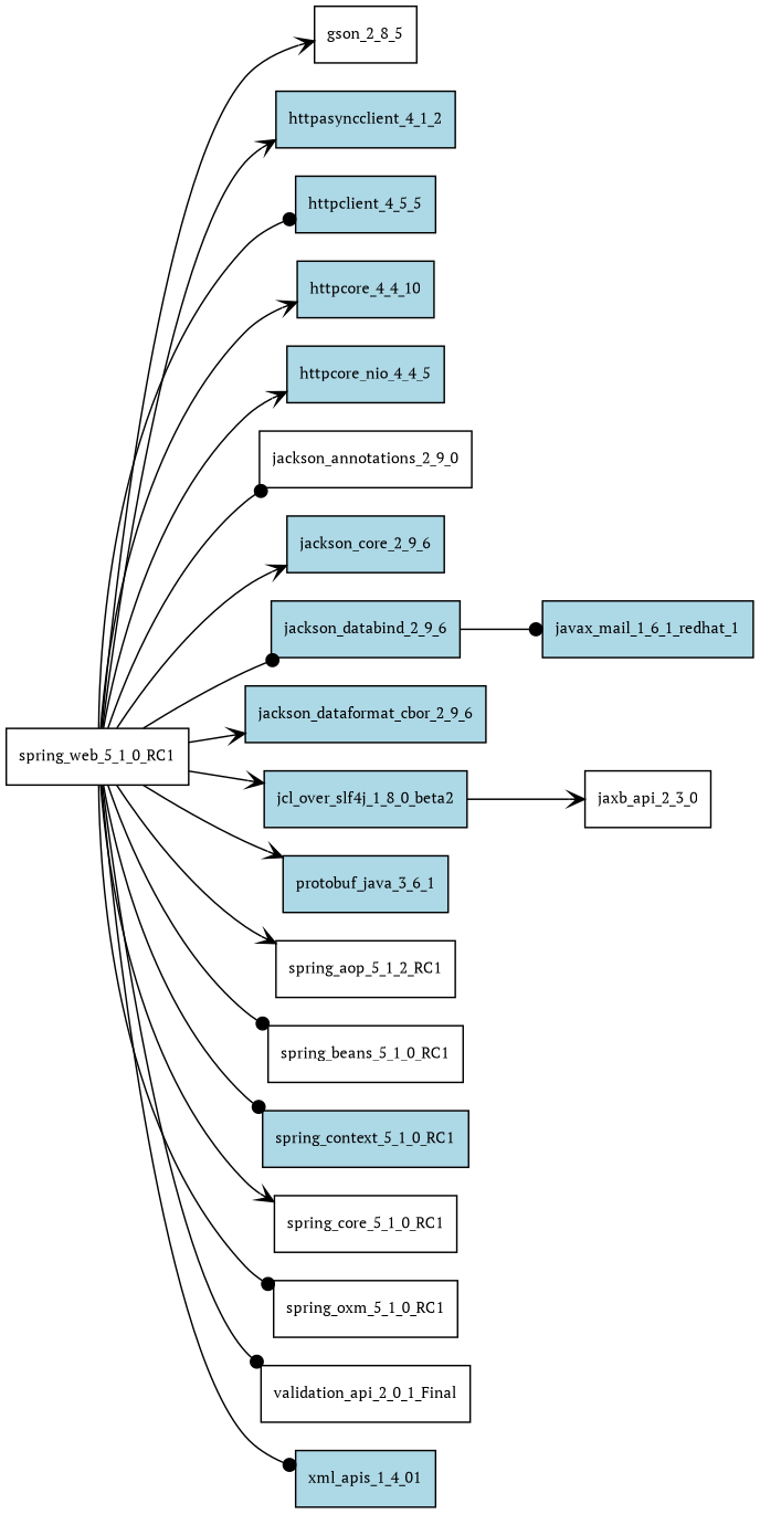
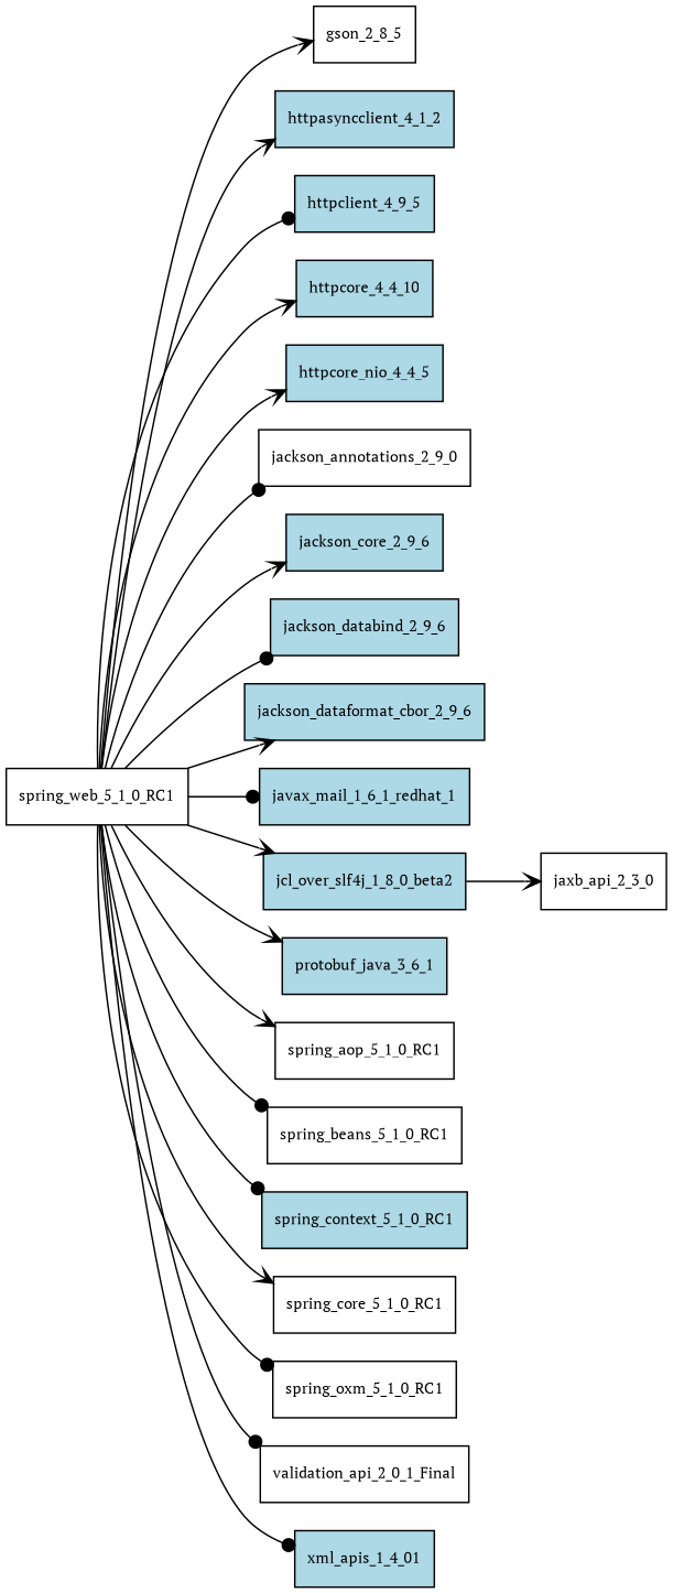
  digraph {
    fontname="PT Serif"
    rankdir=LR
    node [fillcolor=lightblue fontname="PT Serif" fontsize=10.0 shape=box style=filled]
    edge [arrowhead=vee fontname="PT Serif"]
    spring_web_5_1_0_RC1 [fillcolor=white]
    gson_2_8_5 [fillcolor=white]
    httpasyncclient_4_1_2
-   httpclient_4_5_5
+   httpclient_4_5_5 [label=httpclient_4_9_5]
    httpcore_4_4_10
    httpcore_nio_4_4_5
    jackson_annotations_2_9_0 [fillcolor=white]
    jackson_core_2_9_6
    jackson_databind_2_9_6
    jackson_dataformat_cbor_2_9_6
    javax_mail_1_6_1_redhat_1
    jcl_over_slf4j_1_8_0_beta2
    protobuf_java_3_6_1
-   spring_aop_5_1_0_RC1 [fillcolor=white label=spring_aop_5_1_2_RC1]
+   spring_aop_5_1_0_RC1 [fillcolor=white]
    spring_beans_5_1_0_RC1 [fillcolor=white]
    spring_context_5_1_0_RC1
    spring_core_5_1_0_RC1 [fillcolor=white]
    spring_oxm_5_1_0_RC1 [fillcolor=white]
    validation_api_2_0_1_Final [fillcolor=white]
    xml_apis_1_4_01
    jaxb_api_2_3_0 [fillcolor=white]
    spring_web_5_1_0_RC1 -> gson_2_8_5
    spring_web_5_1_0_RC1 -> httpasyncclient_4_1_2
    spring_web_5_1_0_RC1 -> httpclient_4_5_5 [arrowhead=dot]
    spring_web_5_1_0_RC1 -> httpcore_4_4_10
    spring_web_5_1_0_RC1 -> httpcore_nio_4_4_5
    spring_web_5_1_0_RC1 -> jackson_annotations_2_9_0 [arrowhead=dot]
    spring_web_5_1_0_RC1 -> jackson_core_2_9_6
    spring_web_5_1_0_RC1 -> jackson_databind_2_9_6 [arrowhead=dot]
    spring_web_5_1_0_RC1 -> jackson_dataformat_cbor_2_9_6
-   jackson_databind_2_9_6 -> javax_mail_1_6_1_redhat_1 [arrowhead=dot]
+   spring_web_5_1_0_RC1 -> javax_mail_1_6_1_redhat_1 [arrowhead=dot]
    spring_web_5_1_0_RC1 -> jcl_over_slf4j_1_8_0_beta2
    spring_web_5_1_0_RC1 -> protobuf_java_3_6_1
    spring_web_5_1_0_RC1 -> spring_aop_5_1_0_RC1
    spring_web_5_1_0_RC1 -> spring_beans_5_1_0_RC1 [arrowhead=dot]
    spring_web_5_1_0_RC1 -> spring_context_5_1_0_RC1 [arrowhead=dot]
    spring_web_5_1_0_RC1 -> spring_core_5_1_0_RC1
    spring_web_5_1_0_RC1 -> spring_oxm_5_1_0_RC1 [arrowhead=dot]
    spring_web_5_1_0_RC1 -> validation_api_2_0_1_Final [arrowhead=dot]
    spring_web_5_1_0_RC1 -> xml_apis_1_4_01 [arrowhead=dot]
    jcl_over_slf4j_1_8_0_beta2 -> jaxb_api_2_3_0
  }
